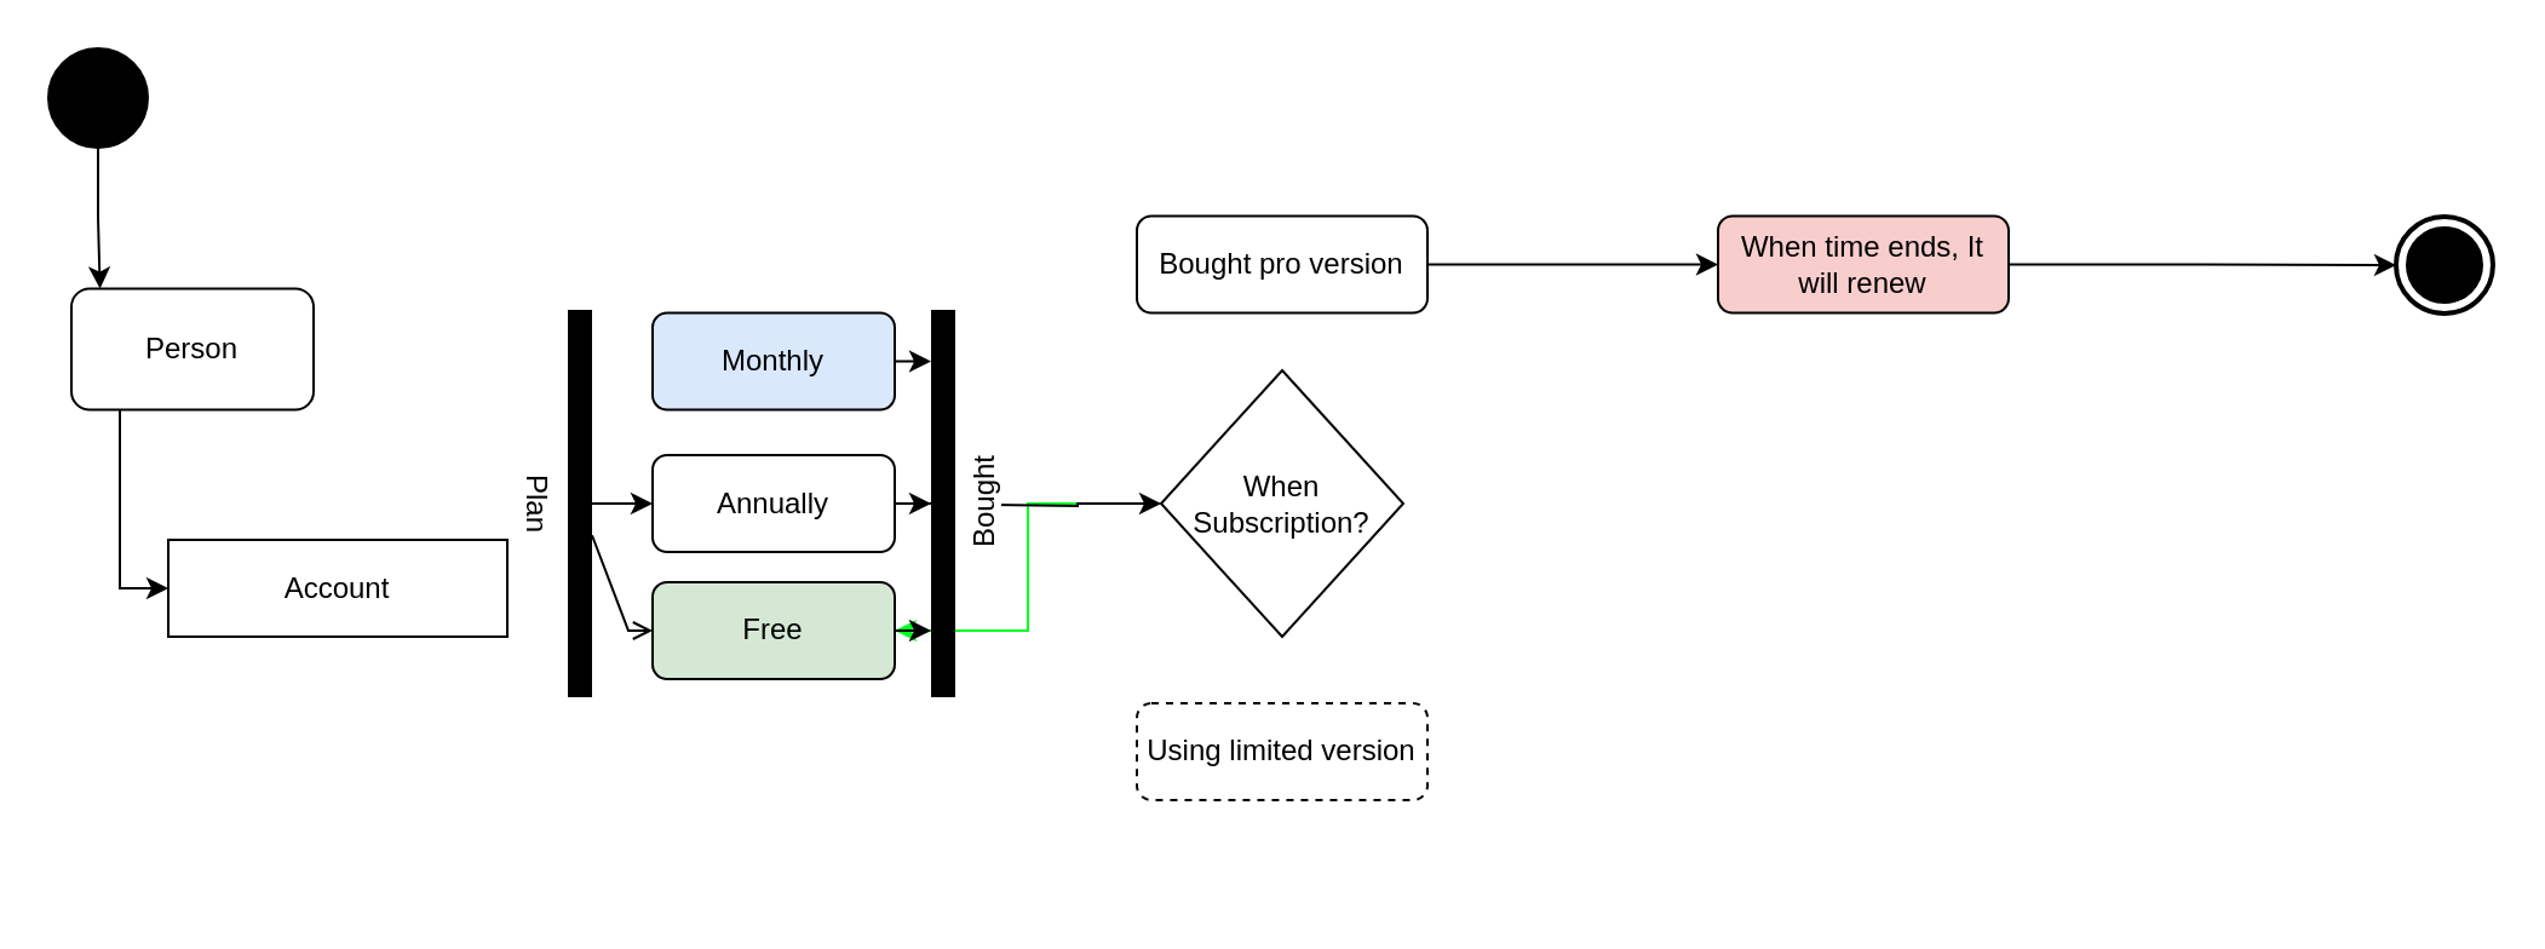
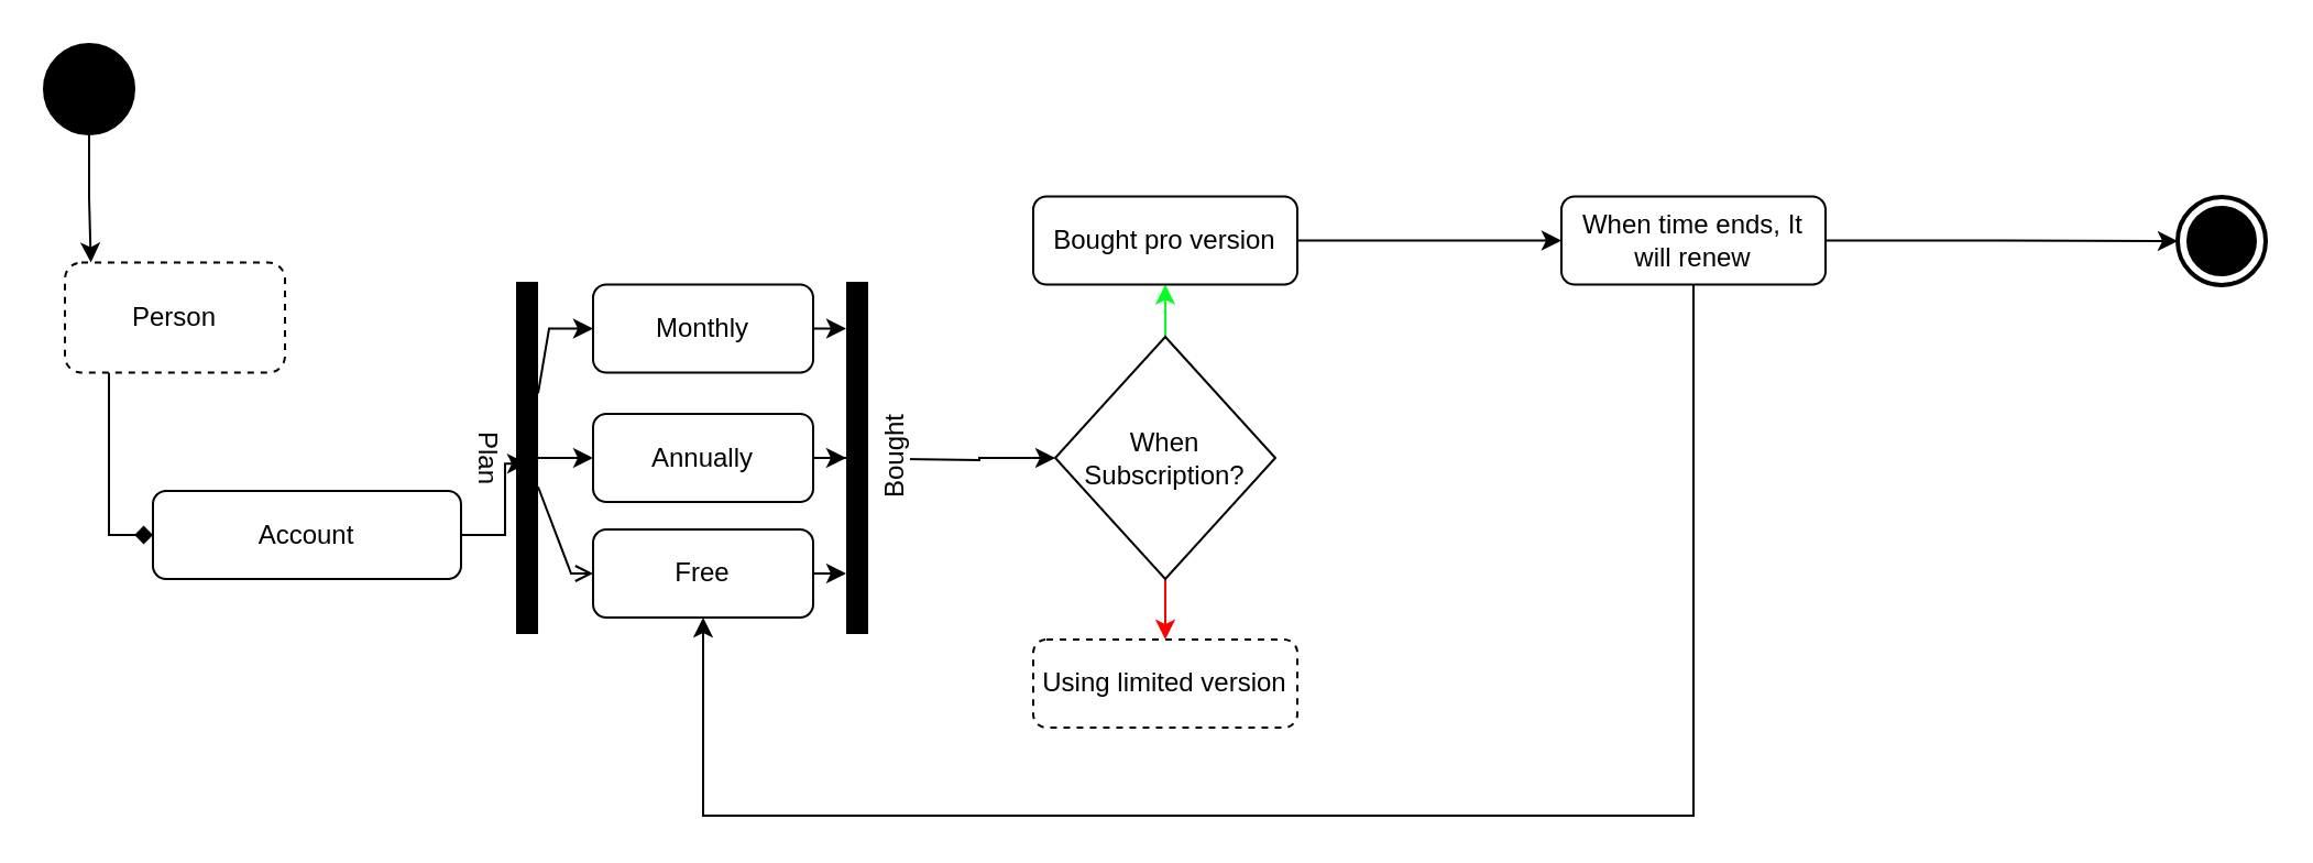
  <mxCell id="0" />
  <mxCell id="1" parent="0" />
- <mxCell id="2" style="edgeStyle=orthogonalEdgeStyle;rounded=0;orthogonalLoop=1;jettySize=auto;html=1;entryX=0;entryY=0.5;entryDx=0;entryDy=0;" parent="1" source="3" target="7" edge="1"><mxGeometry relative="1" as="geometry"><Array as="points"><mxPoint x="49" y="242" /></Array><mxPoint x="89" y="240" as="targetPoint" /></mxGeometry></mxCell>
- <mxCell id="3" value="&lt;div&gt;Person&lt;/div&gt;" style="rounded=1;whiteSpace=wrap;html=1;strokeWidth=1;" parent="1" vertex="1"><mxGeometry x="29" y="118.75" width="100" height="50" as="geometry" /></mxCell>
+ <mxCell id="2" style="edgeStyle=orthogonalEdgeStyle;rounded=0;orthogonalLoop=1;jettySize=auto;html=1;entryX=0;entryY=0.5;entryDx=0;entryDy=0;endArrow=diamond;" parent="1" source="3" target="7" edge="1"><mxGeometry relative="1" as="geometry"><Array as="points"><mxPoint x="49" y="242" /></Array><mxPoint x="89" y="240" as="targetPoint" /></mxGeometry></mxCell>
+ <mxCell id="3" value="&lt;div&gt;Person&lt;/div&gt;" style="rounded=1;whiteSpace=wrap;html=1;strokeWidth=1;dashed=1;" parent="1" vertex="1"><mxGeometry x="29" y="118.75" width="100" height="50" as="geometry" /></mxCell>
  <mxCell id="4" style="edgeStyle=orthogonalEdgeStyle;rounded=0;orthogonalLoop=1;jettySize=auto;html=1;entryX=0.118;entryY=0;entryDx=0;entryDy=0;entryPerimeter=0;" parent="1" source="5" target="3" edge="1"><mxGeometry relative="1" as="geometry" /></mxCell>
  <mxCell id="5" value="" style="shape=ellipse;html=1;fillColor=#000000;strokeWidth=2;verticalLabelPosition=bottom;verticalAlignment=top;perimeter=ellipsePerimeter;" parent="1" vertex="1"><mxGeometry x="20" y="20" width="40" height="40" as="geometry" /></mxCell>
- <mxCell id="7" value="Account" style="whiteSpace=wrap;html=1;strokeWidth=1;rounded=0;" parent="1" vertex="1"><mxGeometry x="69" y="222.5" width="140" height="40" as="geometry" /></mxCell>
- <mxCell id="9" style="edgeStyle=orthogonalEdgeStyle;rounded=0;orthogonalLoop=1;jettySize=auto;html=1;strokeColor=#03FF24;" parent="1" source="10" target="20" edge="1"><mxGeometry relative="1" as="geometry" /></mxCell>
+ <mxCell id="6" style="edgeStyle=orthogonalEdgeStyle;rounded=0;orthogonalLoop=1;jettySize=auto;html=1;entryX=0.516;entryY=0.5;entryDx=0;entryDy=0;entryPerimeter=0;" edge="1" parent="1" source="7" target="24"><mxGeometry relative="1" as="geometry"><Array as="points"><mxPoint x="229" y="243" /><mxPoint x="229" y="210" /></Array></mxGeometry></mxCell>
+ <mxCell id="7" value="Account" style="rounded=1;whiteSpace=wrap;html=1;strokeWidth=1;" parent="1" vertex="1"><mxGeometry x="69" y="222.5" width="140" height="40" as="geometry" /></mxCell>
+ <mxCell id="8" style="edgeStyle=orthogonalEdgeStyle;rounded=0;orthogonalLoop=1;jettySize=auto;html=1;entryX=0.5;entryY=0;entryDx=0;entryDy=0;strokeColor=#FF0000;" parent="1" source="10" target="11" edge="1"><mxGeometry relative="1" as="geometry" /></mxCell>
+ <mxCell id="9" style="edgeStyle=orthogonalEdgeStyle;rounded=0;orthogonalLoop=1;jettySize=auto;html=1;entryX=0.5;entryY=1;entryDx=0;entryDy=0;strokeColor=#03FF24;" parent="1" source="10" target="13" edge="1"><mxGeometry relative="1" as="geometry" /></mxCell>
  <mxCell id="10" value="When Subscription?" style="rhombus;whiteSpace=wrap;html=1;" parent="1" vertex="1"><mxGeometry x="479" y="152.5" width="100" height="110" as="geometry" /></mxCell>
  <mxCell id="11" value="&lt;div&gt;Using limited version&lt;/div&gt;" style="rounded=1;whiteSpace=wrap;html=1;strokeWidth=1;dashed=1;" parent="1" vertex="1"><mxGeometry x="469" y="290" width="120" height="40" as="geometry" /></mxCell>
  <mxCell id="12" style="edgeStyle=orthogonalEdgeStyle;rounded=0;orthogonalLoop=1;jettySize=auto;html=1;" edge="1" parent="1" source="13"><mxGeometry relative="1" as="geometry"><mxPoint x="709" y="108.75" as="targetPoint" /></mxGeometry></mxCell>
  <mxCell id="13" value="&lt;div&gt;Bought pro version&lt;/div&gt;" style="rounded=1;whiteSpace=wrap;html=1;strokeWidth=1;" parent="1" vertex="1"><mxGeometry x="469" y="88.75" width="120" height="40" as="geometry" /></mxCell>
  <mxCell id="14" style="edgeStyle=orthogonalEdgeStyle;rounded=0;orthogonalLoop=1;jettySize=auto;html=1;entryX=0.867;entryY=0.5;entryDx=0;entryDy=0;entryPerimeter=0;" edge="1" parent="1"><mxGeometry relative="1" as="geometry"><mxPoint x="364" y="148.803" as="sourcePoint" /><mxPoint x="384" y="148.78" as="targetPoint" /></mxGeometry></mxCell>
- <mxCell id="15" value="Monthly" style="rounded=1;whiteSpace=wrap;html=1;strokeWidth=1;fillColor=#dae8fc;" parent="1" vertex="1"><mxGeometry x="269" y="128.75" width="100" height="40" as="geometry" /></mxCell>
+ <mxCell id="15" value="Monthly" style="rounded=1;whiteSpace=wrap;html=1;strokeWidth=1;" parent="1" vertex="1"><mxGeometry x="269" y="128.75" width="100" height="40" as="geometry" /></mxCell>
  <mxCell id="16" style="edgeStyle=orthogonalEdgeStyle;rounded=0;orthogonalLoop=1;jettySize=auto;html=1;" edge="1" parent="1" source="17" target="26"><mxGeometry relative="1" as="geometry" /></mxCell>
  <mxCell id="17" value="Annually" style="rounded=1;whiteSpace=wrap;html=1;strokeWidth=1;" parent="1" vertex="1"><mxGeometry x="269" y="187.5" width="100" height="40" as="geometry" /></mxCell>
  <mxCell id="18" style="edgeStyle=orthogonalEdgeStyle;rounded=0;orthogonalLoop=1;jettySize=auto;html=1;exitX=1;exitY=0.5;exitDx=0;exitDy=0;" edge="1" parent="1" source="20"><mxGeometry relative="1" as="geometry"><mxPoint x="374" y="260" as="sourcePoint" /><mxPoint x="384" y="260" as="targetPoint" /><Array as="points" /></mxGeometry></mxCell>
  <mxCell id="19" style="edgeStyle=orthogonalEdgeStyle;rounded=0;orthogonalLoop=1;jettySize=auto;html=1;exitX=0;exitY=0.5;exitDx=0;exitDy=0;entryX=0;entryY=0.5;entryDx=0;entryDy=0;" edge="1" parent="1" source="20" target="20"><mxGeometry relative="1" as="geometry"><mxPoint x="244" y="260" as="targetPoint" /><mxPoint x="264" y="260" as="sourcePoint" /></mxGeometry></mxCell>
- <mxCell id="20" value="Free" style="rounded=1;whiteSpace=wrap;html=1;strokeWidth=1;fillColor=#d5e8d4;" parent="1" vertex="1"><mxGeometry x="269" y="240" width="100" height="40" as="geometry" /></mxCell>
+ <mxCell id="20" value="Free" style="rounded=1;whiteSpace=wrap;html=1;strokeWidth=1;" parent="1" vertex="1"><mxGeometry x="269" y="240" width="100" height="40" as="geometry" /></mxCell>
  <mxCell id="21" style="edgeStyle=orthogonalEdgeStyle;rounded=0;orthogonalLoop=1;jettySize=auto;html=1;entryX=0;entryY=0.5;entryDx=0;entryDy=0;endArrow=open;" edge="1" parent="1" source="24" target="20"><mxGeometry relative="1" as="geometry"><Array as="points"><mxPoint x="259" y="260" /></Array></mxGeometry></mxCell>
  <mxCell id="22" style="edgeStyle=orthogonalEdgeStyle;rounded=0;orthogonalLoop=1;jettySize=auto;html=1;entryX=0;entryY=0.5;entryDx=0;entryDy=0;" edge="1" parent="1" source="24" target="17"><mxGeometry relative="1" as="geometry" /></mxCell>
+ <mxCell id="23" style="edgeStyle=orthogonalEdgeStyle;rounded=0;orthogonalLoop=1;jettySize=auto;html=1;entryX=0;entryY=0.5;entryDx=0;entryDy=0;" edge="1" parent="1" source="24" target="15"><mxGeometry relative="1" as="geometry"><Array as="points"><mxPoint x="249" y="149" /></Array></mxGeometry></mxCell>
  <mxCell id="24" value="Plan" style="line;strokeWidth=10;html=1;rotation=90;" vertex="1" parent="1"><mxGeometry x="159" y="202.5" width="160" height="10" as="geometry" /></mxCell>
  <mxCell id="25" style="edgeStyle=orthogonalEdgeStyle;rounded=0;orthogonalLoop=1;jettySize=auto;html=1;entryX=0;entryY=0.5;entryDx=0;entryDy=0;" edge="1" parent="1" target="10"><mxGeometry relative="1" as="geometry"><mxPoint x="409" y="208" as="sourcePoint" /></mxGeometry></mxCell>
  <mxCell id="26" value="Bought" style="line;strokeWidth=10;html=1;rotation=-90;" vertex="1" parent="1"><mxGeometry x="309" y="202.5" width="160" height="10" as="geometry" /></mxCell>
+ <mxCell id="27" style="edgeStyle=orthogonalEdgeStyle;rounded=0;orthogonalLoop=1;jettySize=auto;html=1;entryX=0.5;entryY=1;entryDx=0;entryDy=0;" edge="1" parent="1" source="29" target="20"><mxGeometry relative="1" as="geometry"><Array as="points"><mxPoint x="769" y="370" /><mxPoint x="319" y="370" /></Array></mxGeometry></mxCell>
  <mxCell id="28" style="edgeStyle=orthogonalEdgeStyle;rounded=0;orthogonalLoop=1;jettySize=auto;html=1;entryX=0;entryY=0.5;entryDx=0;entryDy=0;entryPerimeter=0;" edge="1" parent="1" source="29" target="30"><mxGeometry relative="1" as="geometry" /></mxCell>
- <mxCell id="29" value="&lt;div&gt;When time ends, It will &lt;span&gt;renew&lt;/span&gt;&lt;/div&gt;" style="rounded=1;whiteSpace=wrap;html=1;strokeWidth=1;fillColor=#f8cecc;" vertex="1" parent="1"><mxGeometry x="709" y="88.75" width="120" height="40" as="geometry" /></mxCell>
+ <mxCell id="29" value="&lt;div&gt;When time ends, It will &lt;span&gt;renew&lt;/span&gt;&lt;/div&gt;" style="rounded=1;whiteSpace=wrap;html=1;strokeWidth=1;" vertex="1" parent="1"><mxGeometry x="709" y="88.75" width="120" height="40" as="geometry" /></mxCell>
  <mxCell id="30" value="" style="html=1;shape=mxgraph.sysml.actFinal;strokeWidth=2;verticalLabelPosition=bottom;verticalAlignment=top;" vertex="1" parent="1"><mxGeometry x="989" y="89" width="40" height="40" as="geometry" /></mxCell>
